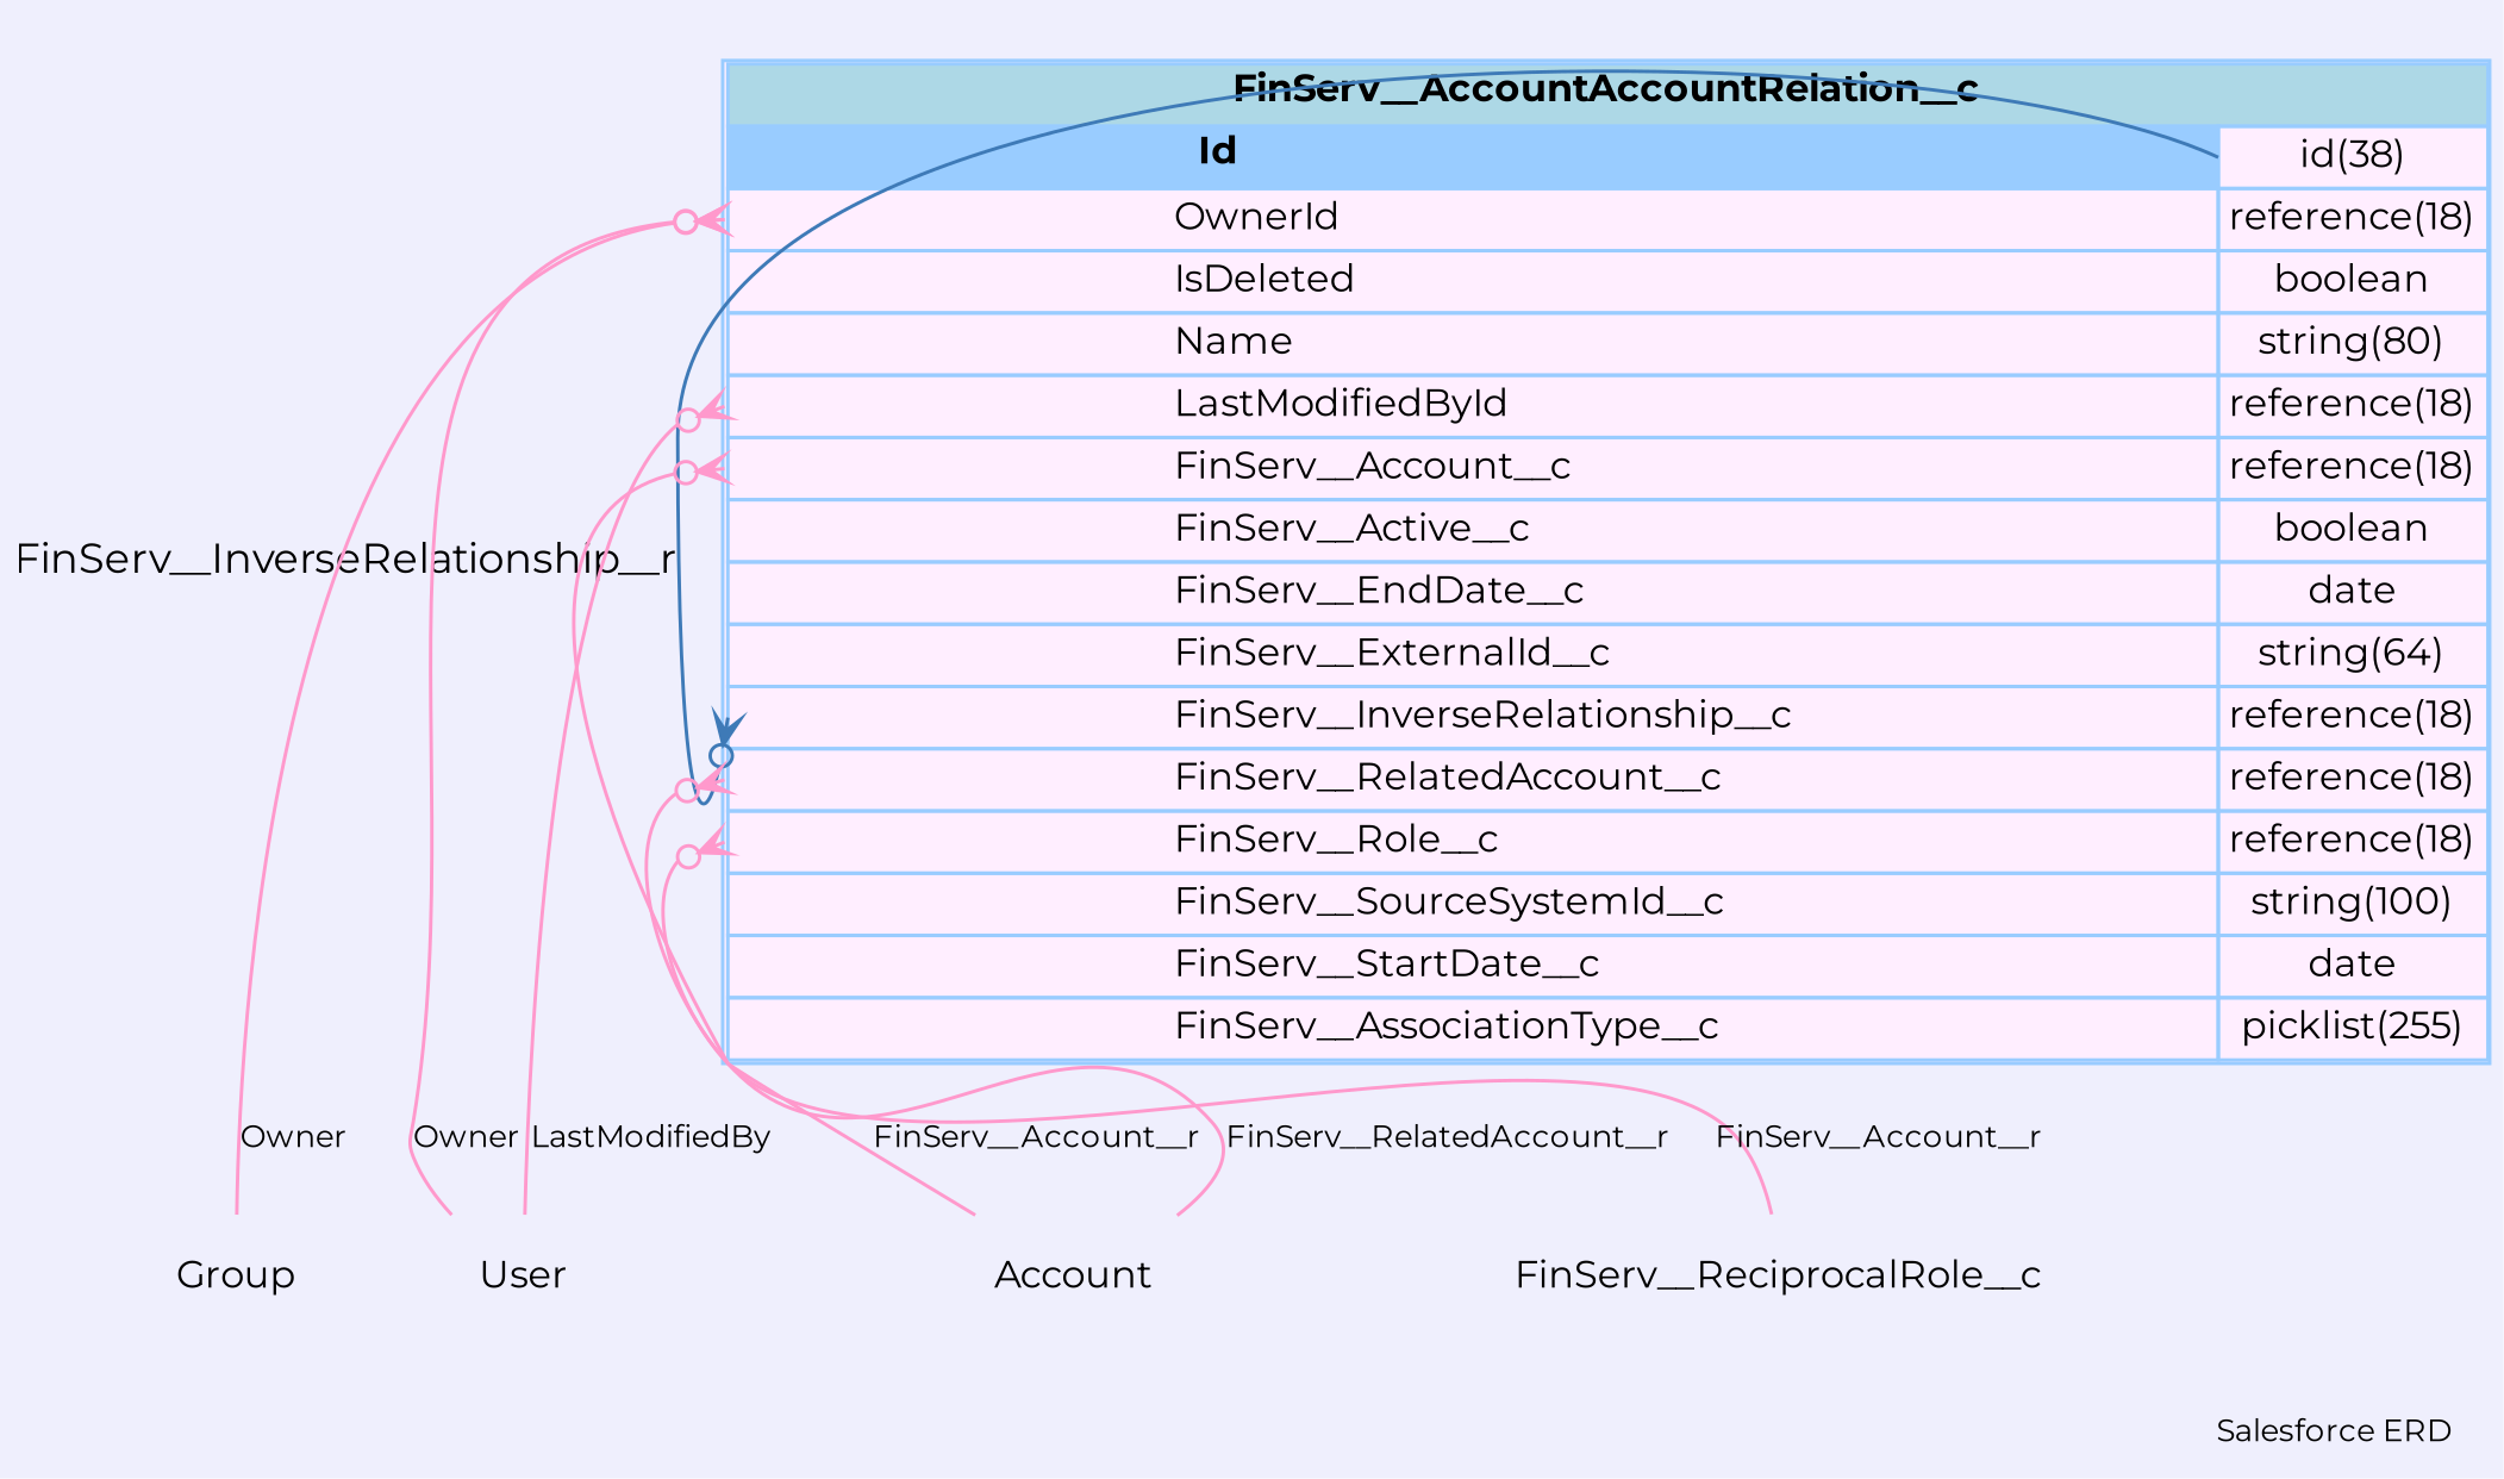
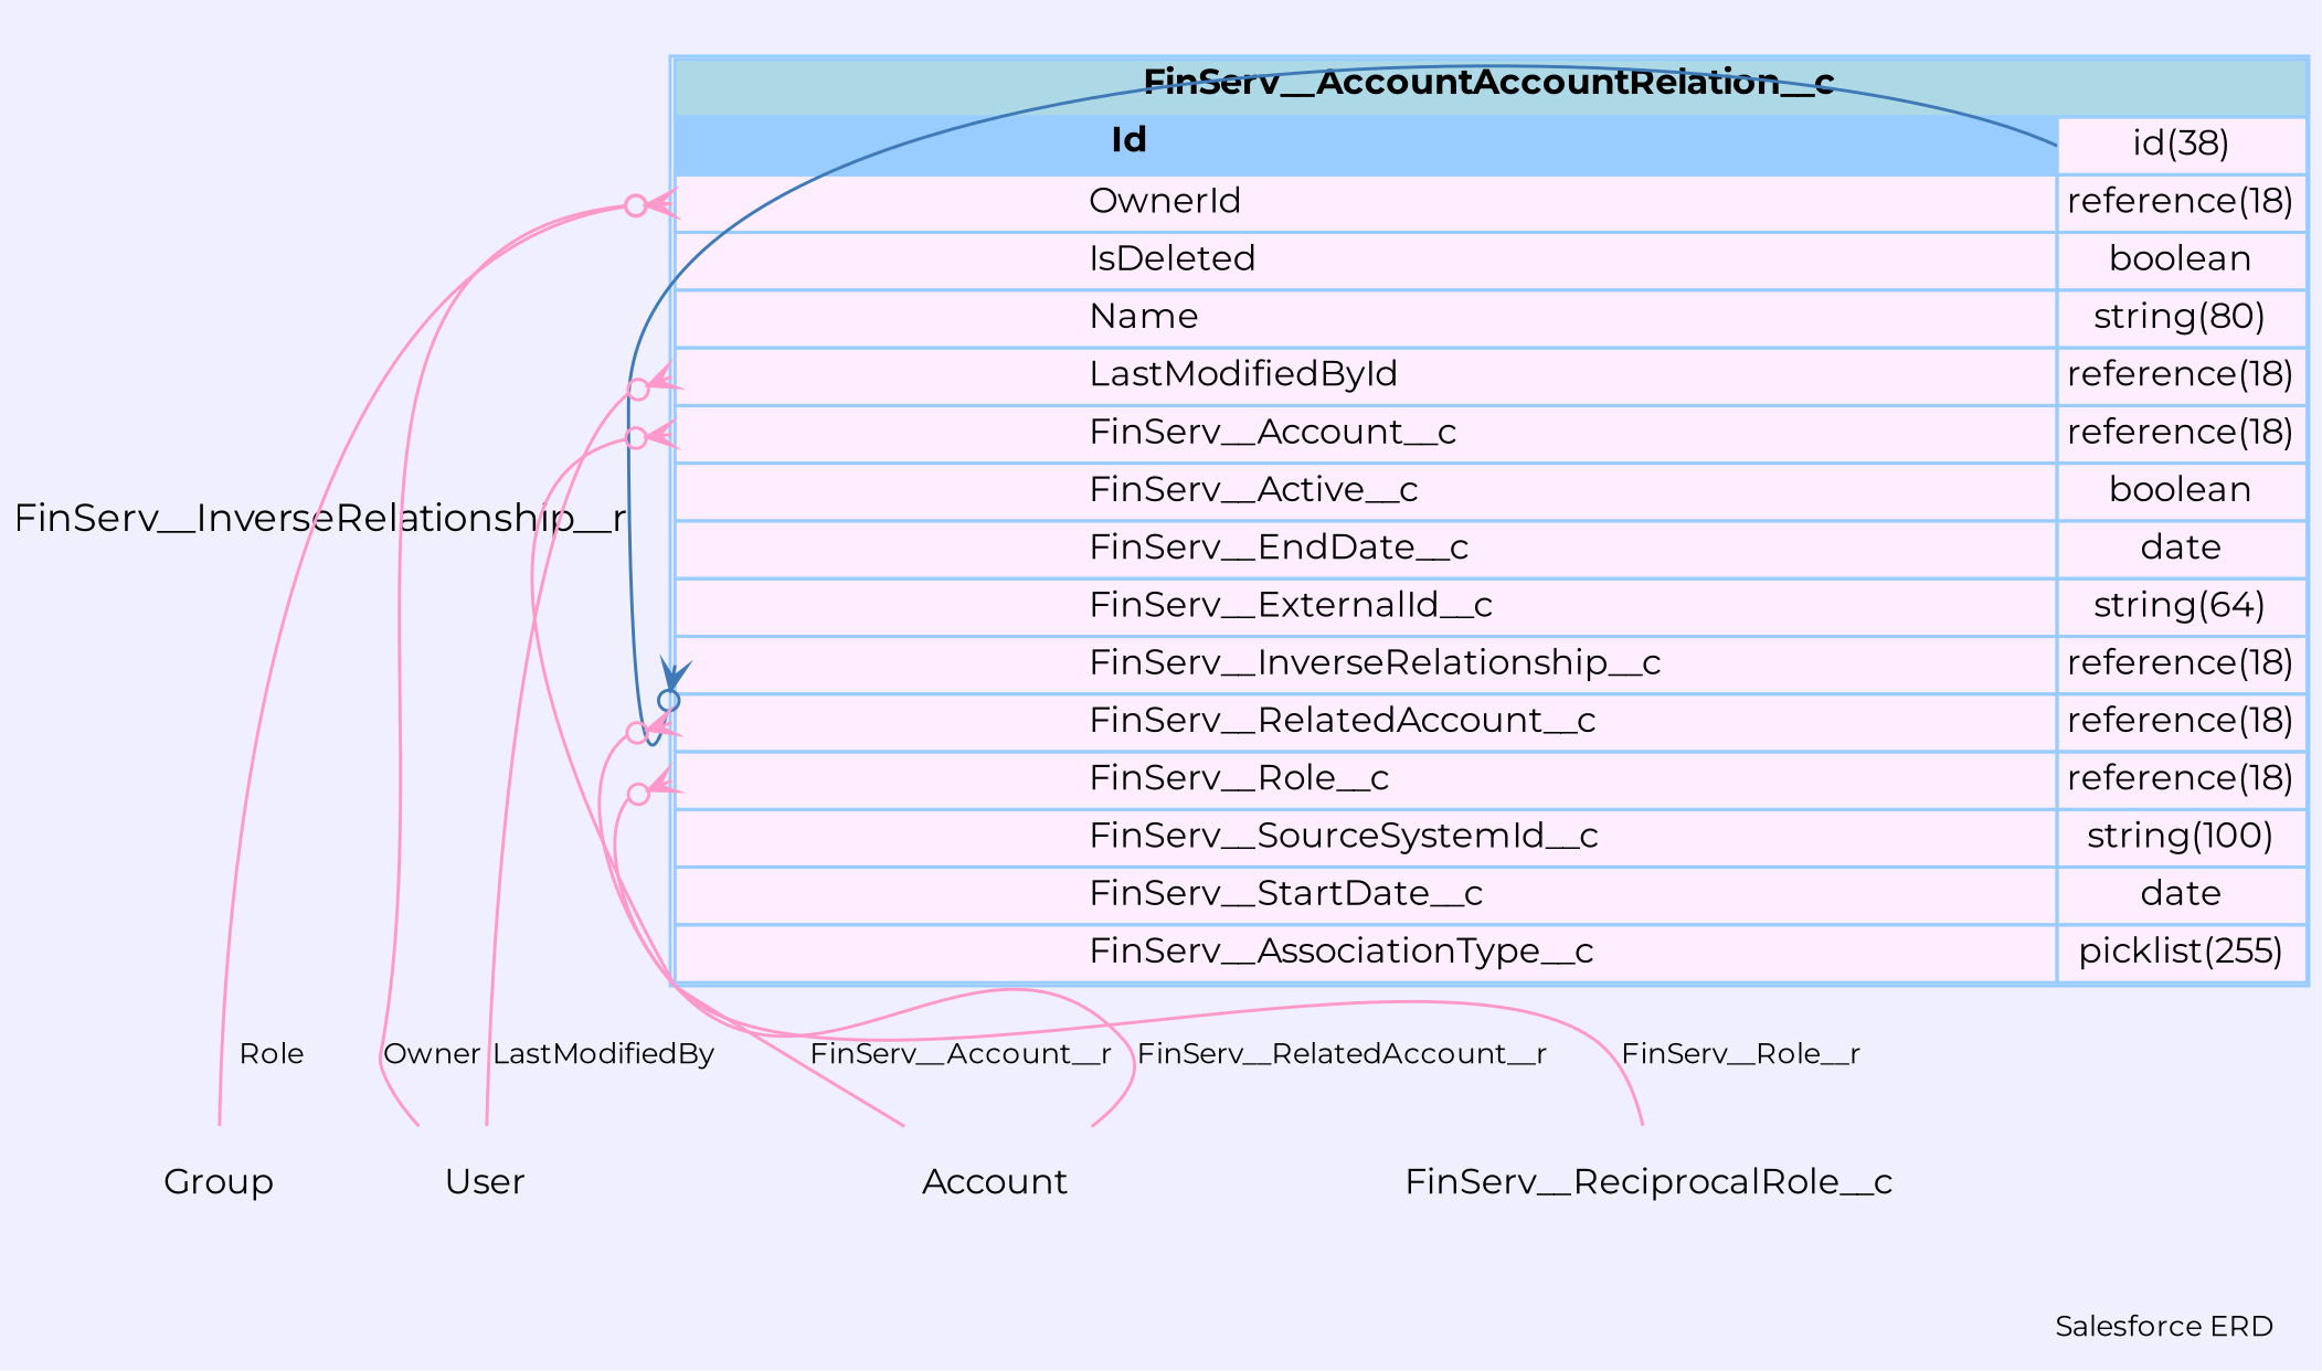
  digraph {
    bgcolor="#efeffd"
    fontname=Montserrat
    fontsize=9
    label="Salesforce ERD "
    labeljust=r
    nodesep=0.18
    rankdir=TB
    ranksep=0.46
    node [color="#99ccff" fontname=Montserrat fontsize=11 shape=plaintext]
    edge [arrowhead=none arrowsize=0.8 arrowtail=crowodot color="#ff99cc" dir=back fontname=Montserrat fontsize=9 headport="Id:e" tailport="OwnerId:w"]
    n1 [label=<                 <table border="1" cellborder="1" cellspacing="0" bgcolor="#ffeeff" >                      <tr><td colspan="3" bgcolor="lightblue"><b>FinServ__AccountAccountRelation__c</b></td></tr>              <tr>                                         <td  bgcolor="#99ccff" port="Id" align="left">                                            <b>Id</b>                                         </td><td>id(38)</td></tr> <tr>                                          <td port="OwnerId" align="left">                                          OwnerId                                        </td><td>reference(18)</td></tr> <tr>                                          <td port="IsDeleted" align="left">                                          IsDeleted                                        </td><td>boolean</td></tr> <tr>                                          <td port="Name" align="left">                                          Name                                        </td><td>string(80)</td></tr> <tr>                                          <td port="LastModifiedById" align="left">                                          LastModifiedById                                        </td><td>reference(18)</td></tr> <tr>                                          <td port="FinServ__Account__c" align="left">                                          FinServ__Account__c                                        </td><td>reference(18)</td></tr> <tr>                                          <td port="FinServ__Active__c" align="left">                                          FinServ__Active__c                                        </td><td>boolean</td></tr> <tr>                                          <td port="FinServ__EndDate__c" align="left">                                          FinServ__EndDate__c                                        </td><td>date</td></tr> <tr>                                          <td port="FinServ__ExternalId__c" align="left">                                          FinServ__ExternalId__c                                        </td><td>string(64)</td></tr> <tr>                                          <td port="FinServ__InverseRelationship__c" align="left">                                          FinServ__InverseRelationship__c                                        </td><td>reference(18)</td></tr> <tr>                                          <td port="FinServ__RelatedAccount__c" align="left">                                          FinServ__RelatedAccount__c                                        </td><td>reference(18)</td></tr> <tr>                                          <td port="FinServ__Role__c" align="left">                                          FinServ__Role__c                                        </td><td>reference(18)</td></tr> <tr>                                          <td port="FinServ__SourceSystemId__c" align="left">                                          FinServ__SourceSystemId__c                                        </td><td>string(100)</td></tr> <tr>                                          <td port="FinServ__StartDate__c" align="left">                                          FinServ__StartDate__c                                        </td><td>date</td></tr> <tr>                                          <td port="FinServ__AssociationType__c" align="left">                                          FinServ__AssociationType__c                                        </td><td>picklist(255)</td></tr>                             </table>                 > margin=0 shape=none]
    Group
    User
    Account
    FinServ__ReciprocalRole__c
    n1 -> n1 [color="#3e7ab7" fontsize=12 label=FinServ__InverseRelationship__r tailport="FinServ__InverseRelationship__c:w"]
-   n1 -> Group [label=Owner]
+   n1 -> Group [label=Role]
    n1 -> User [label=Owner]
    n1 -> User [label=LastModifiedBy tailport="LastModifiedById:w"]
    n1 -> Account [label=FinServ__Account__r tailport="FinServ__Account__c:w"]
    n1 -> Account [label=FinServ__RelatedAccount__r tailport="FinServ__RelatedAccount__c:w"]
-   n1 -> FinServ__ReciprocalRole__c [label=FinServ__Account__r tailport="FinServ__Role__c:w"]
+   n1 -> FinServ__ReciprocalRole__c [label=FinServ__Role__r tailport="FinServ__Role__c:w"]
  }
